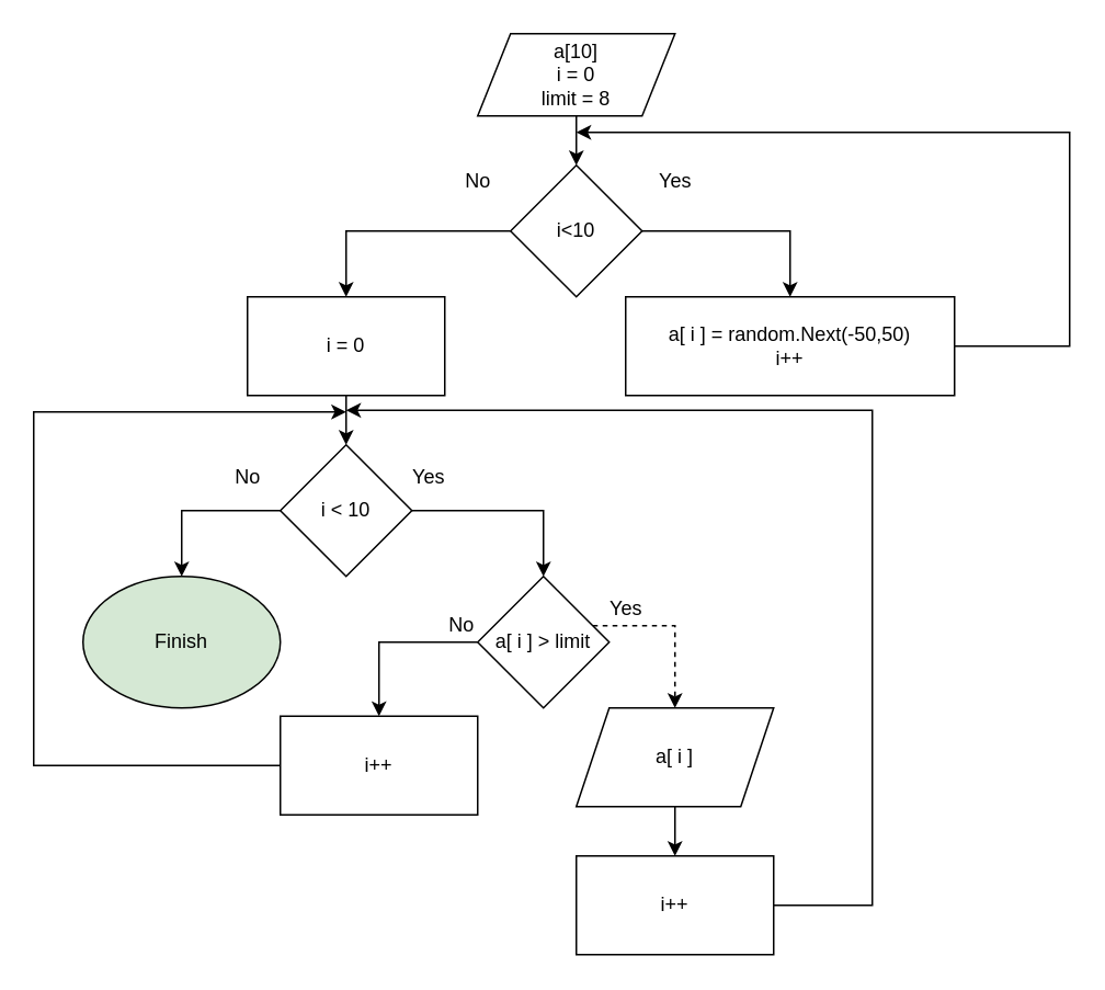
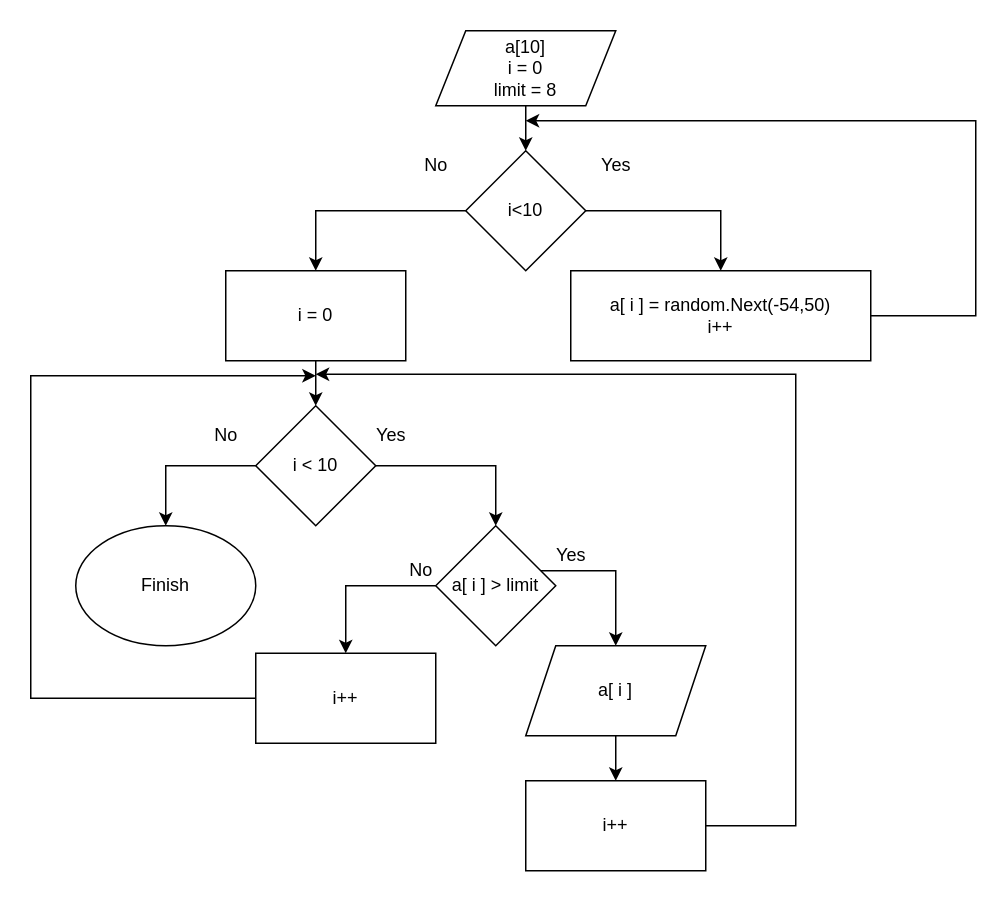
  <mxCell id="0" />
  <mxCell id="1" parent="0" />
  <mxCell id="2" style="edgeStyle=orthogonalEdgeStyle;rounded=0;orthogonalLoop=1;jettySize=auto;html=1;entryX=0.5;entryY=0;entryDx=0;entryDy=0;" edge="1" parent="1" source="3" target="6"><mxGeometry relative="1" as="geometry" /></mxCell>
  <mxCell id="3" value="a[10]&lt;br&gt;i = 0&lt;br&gt;limit = 8" style="shape=parallelogram;perimeter=parallelogramPerimeter;whiteSpace=wrap;html=1;fixedSize=1;" vertex="1" parent="1"><mxGeometry x="290" y="20" width="120" height="50" as="geometry" /></mxCell>
  <mxCell id="4" style="edgeStyle=orthogonalEdgeStyle;rounded=0;orthogonalLoop=1;jettySize=auto;html=1;entryX=0.5;entryY=0;entryDx=0;entryDy=0;" edge="1" parent="1" source="6" target="10"><mxGeometry relative="1" as="geometry" /></mxCell>
  <mxCell id="5" style="edgeStyle=orthogonalEdgeStyle;rounded=0;orthogonalLoop=1;jettySize=auto;html=1;exitX=1;exitY=0.5;exitDx=0;exitDy=0;entryX=0.5;entryY=0;entryDx=0;entryDy=0;" edge="1" parent="1" source="6" target="8"><mxGeometry relative="1" as="geometry" /></mxCell>
  <mxCell id="6" value="i&amp;lt;10" style="rhombus;whiteSpace=wrap;html=1;" vertex="1" parent="1"><mxGeometry x="310" y="100" width="80" height="80" as="geometry" /></mxCell>
  <mxCell id="7" style="edgeStyle=orthogonalEdgeStyle;rounded=0;orthogonalLoop=1;jettySize=auto;html=1;" edge="1" parent="1" source="8"><mxGeometry relative="1" as="geometry"><mxPoint x="350" y="80" as="targetPoint" /><Array as="points"><mxPoint x="650" y="210" /><mxPoint x="650" y="80" /></Array></mxGeometry></mxCell>
- <mxCell id="8" value="a[ i ] = random.Next(-50,50)&lt;br&gt;i++" style="rounded=0;whiteSpace=wrap;html=1;" vertex="1" parent="1"><mxGeometry x="380" y="180" width="200" height="60" as="geometry" /></mxCell>
+ <mxCell id="8" value="a[ i ] = random.Next(-54,50)&lt;br&gt;i++" style="rounded=0;whiteSpace=wrap;html=1;" vertex="1" parent="1"><mxGeometry x="380" y="180" width="200" height="60" as="geometry" /></mxCell>
  <mxCell id="9" style="edgeStyle=orthogonalEdgeStyle;rounded=0;orthogonalLoop=1;jettySize=auto;html=1;entryX=0.5;entryY=0;entryDx=0;entryDy=0;" edge="1" parent="1" source="10" target="15"><mxGeometry relative="1" as="geometry" /></mxCell>
  <mxCell id="10" value="i = 0" style="rounded=0;whiteSpace=wrap;html=1;" vertex="1" parent="1"><mxGeometry x="150" y="180" width="120" height="60" as="geometry" /></mxCell>
  <mxCell id="11" value="Yes" style="text;html=1;align=center;verticalAlign=middle;resizable=0;points=[];autosize=1;strokeColor=none;fillColor=none;" vertex="1" parent="1"><mxGeometry x="390" y="100" width="40" height="20" as="geometry" /></mxCell>
  <mxCell id="12" value="No" style="text;html=1;align=center;verticalAlign=middle;resizable=0;points=[];autosize=1;strokeColor=none;fillColor=none;" vertex="1" parent="1"><mxGeometry x="275" y="100" width="30" height="20" as="geometry" /></mxCell>
  <mxCell id="13" style="edgeStyle=orthogonalEdgeStyle;rounded=0;orthogonalLoop=1;jettySize=auto;html=1;entryX=0.5;entryY=0;entryDx=0;entryDy=0;" edge="1" parent="1" source="15" target="18"><mxGeometry relative="1" as="geometry" /></mxCell>
  <mxCell id="14" style="edgeStyle=orthogonalEdgeStyle;rounded=0;orthogonalLoop=1;jettySize=auto;html=1;entryX=0.5;entryY=0;entryDx=0;entryDy=0;" edge="1" parent="1" source="15" target="19"><mxGeometry relative="1" as="geometry"><Array as="points"><mxPoint x="110" y="310" /></Array></mxGeometry></mxCell>
  <mxCell id="15" value="i &amp;lt; 10" style="rhombus;whiteSpace=wrap;html=1;" vertex="1" parent="1"><mxGeometry x="170" y="270" width="80" height="80" as="geometry" /></mxCell>
- <mxCell id="16" style="edgeStyle=orthogonalEdgeStyle;rounded=0;orthogonalLoop=1;jettySize=auto;html=1;entryX=0.5;entryY=0;entryDx=0;entryDy=0;dashed=1;" edge="1" parent="1" source="18" target="24"><mxGeometry relative="1" as="geometry"><Array as="points"><mxPoint x="410" y="380" /></Array></mxGeometry></mxCell>
+ <mxCell id="16" style="edgeStyle=orthogonalEdgeStyle;rounded=0;orthogonalLoop=1;jettySize=auto;html=1;entryX=0.5;entryY=0;entryDx=0;entryDy=0;" edge="1" parent="1" source="18" target="24"><mxGeometry relative="1" as="geometry"><Array as="points"><mxPoint x="410" y="380" /></Array></mxGeometry></mxCell>
  <mxCell id="17" style="edgeStyle=orthogonalEdgeStyle;rounded=0;orthogonalLoop=1;jettySize=auto;html=1;entryX=0.5;entryY=0;entryDx=0;entryDy=0;" edge="1" parent="1" source="18" target="28"><mxGeometry relative="1" as="geometry"><Array as="points"><mxPoint x="230" y="390" /></Array></mxGeometry></mxCell>
  <mxCell id="18" value="a[ i ] &amp;gt; limit" style="rhombus;whiteSpace=wrap;html=1;" vertex="1" parent="1"><mxGeometry x="290" y="350" width="80" height="80" as="geometry" /></mxCell>
- <mxCell id="19" value="Finish" style="ellipse;whiteSpace=wrap;html=1;fillColor=#d5e8d4;" vertex="1" parent="1"><mxGeometry x="50" y="350" width="120" height="80" as="geometry" /></mxCell>
+ <mxCell id="19" value="Finish" style="ellipse;whiteSpace=wrap;html=1;" vertex="1" parent="1"><mxGeometry x="50" y="350" width="120" height="80" as="geometry" /></mxCell>
  <mxCell id="20" value="No" style="text;html=1;align=center;verticalAlign=middle;resizable=0;points=[];autosize=1;strokeColor=none;fillColor=none;" vertex="1" parent="1"><mxGeometry x="135" y="280" width="30" height="20" as="geometry" /></mxCell>
  <mxCell id="21" value="Yes" style="text;html=1;align=center;verticalAlign=middle;resizable=0;points=[];autosize=1;strokeColor=none;fillColor=none;" vertex="1" parent="1"><mxGeometry x="240" y="280" width="40" height="20" as="geometry" /></mxCell>
  <mxCell id="22" value="Yes" style="text;html=1;align=center;verticalAlign=middle;resizable=0;points=[];autosize=1;strokeColor=none;fillColor=none;" vertex="1" parent="1"><mxGeometry x="360" y="360" width="40" height="20" as="geometry" /></mxCell>
  <mxCell id="23" style="edgeStyle=orthogonalEdgeStyle;rounded=0;orthogonalLoop=1;jettySize=auto;html=1;entryX=0.5;entryY=0;entryDx=0;entryDy=0;" edge="1" parent="1" source="24" target="26"><mxGeometry relative="1" as="geometry" /></mxCell>
  <mxCell id="24" value="a[ i ]" style="shape=parallelogram;perimeter=parallelogramPerimeter;whiteSpace=wrap;html=1;fixedSize=1;" vertex="1" parent="1"><mxGeometry x="350" y="430" width="120" height="60" as="geometry" /></mxCell>
  <mxCell id="25" style="edgeStyle=orthogonalEdgeStyle;rounded=0;orthogonalLoop=1;jettySize=auto;html=1;" edge="1" parent="1" source="26"><mxGeometry relative="1" as="geometry"><mxPoint x="210" y="249" as="targetPoint" /><Array as="points"><mxPoint x="530" y="550" /><mxPoint x="530" y="249" /></Array></mxGeometry></mxCell>
  <mxCell id="26" value="i++" style="rounded=0;whiteSpace=wrap;html=1;" vertex="1" parent="1"><mxGeometry x="350" y="520" width="120" height="60" as="geometry" /></mxCell>
  <mxCell id="27" style="edgeStyle=orthogonalEdgeStyle;rounded=0;orthogonalLoop=1;jettySize=auto;html=1;" edge="1" parent="1" source="28"><mxGeometry relative="1" as="geometry"><mxPoint x="210" y="250" as="targetPoint" /><Array as="points"><mxPoint x="20" y="465" /><mxPoint x="20" y="250" /></Array></mxGeometry></mxCell>
  <mxCell id="28" value="i++" style="rounded=0;whiteSpace=wrap;html=1;" vertex="1" parent="1"><mxGeometry x="170" y="435" width="120" height="60" as="geometry" /></mxCell>
  <mxCell id="29" value="No" style="text;html=1;align=center;verticalAlign=middle;resizable=0;points=[];autosize=1;strokeColor=none;fillColor=none;" vertex="1" parent="1"><mxGeometry x="265" y="370" width="30" height="20" as="geometry" /></mxCell>
